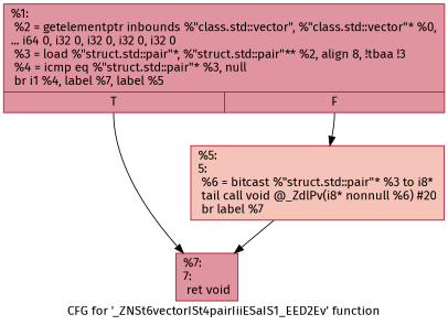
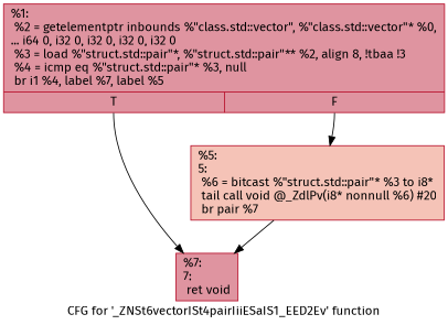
  digraph {
    label="CFG for '_ZNSt6vectorISt4pairIiiESaIS1_EED2Ev' function"
    fontname="Fira Sans"
    node [color="#b70d28ff" fillcolor="#b70d2870" shape=record style=filled fontname="Fira Sans"]
    edge [fontname="Fira Sans"]
    n1 [label="{%1:\l  %2 = getelementptr inbounds %\"class.std::vector\", %\"class.std::vector\"* %0,\l... i64 0, i32 0, i32 0, i32 0, i32 0\l  %3 = load %\"struct.std::pair\"*, %\"struct.std::pair\"** %2, align 8, !tbaa !3\l  %4 = icmp eq %\"struct.std::pair\"* %3, null\l  br i1 %4, label %7, label %5\l|{<s0>T|<s1>F}}"]
    n2 [label="{%7:\l7:                                                \l  ret void\l}"]
-   n3 [fillcolor="#e8765c70" label="{%5:\l5:                                                \l  %6 = bitcast %\"struct.std::pair\"* %3 to i8*\l  tail call void @_ZdlPv(i8* nonnull %6) #20\l  br label %7\l}"]
+   n3 [fillcolor="#e8765c70" label="{%5:\l5:                                                \l  %6 = bitcast %\"struct.std::pair\"* %3 to i8*\l  tail call void @_ZdlPv(i8* nonnull %6) #20\l  br pair %7\l}"]
    n1 -> n2 [tailport=s0]
    n1 -> n3 [tailport=s1]
    n3 -> n2
  }
